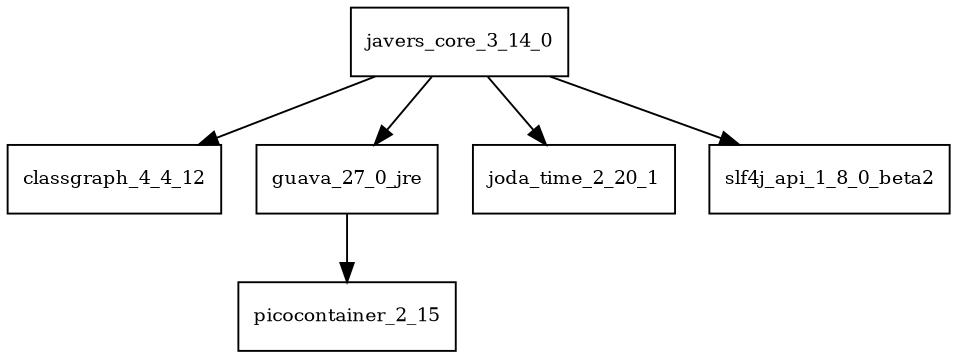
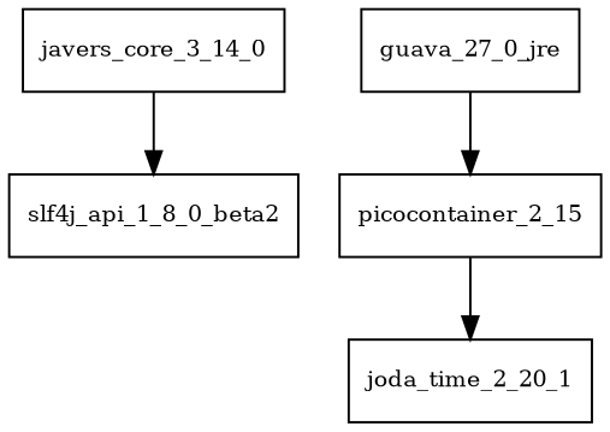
  digraph {
    node [fontsize=10.0 shape=box]
    javers_core_3_14_0
-   classgraph_4_4_12
    guava_27_0_jre
    n4 [label=joda_time_2_20_1]
    slf4j_api_1_8_0_beta2
    picocontainer_2_15
-   javers_core_3_14_0 -> classgraph_4_4_12
-   javers_core_3_14_0 -> guava_27_0_jre
-   javers_core_3_14_0 -> n4
+   picocontainer_2_15 -> n4
    javers_core_3_14_0 -> slf4j_api_1_8_0_beta2
    guava_27_0_jre -> picocontainer_2_15
  }
